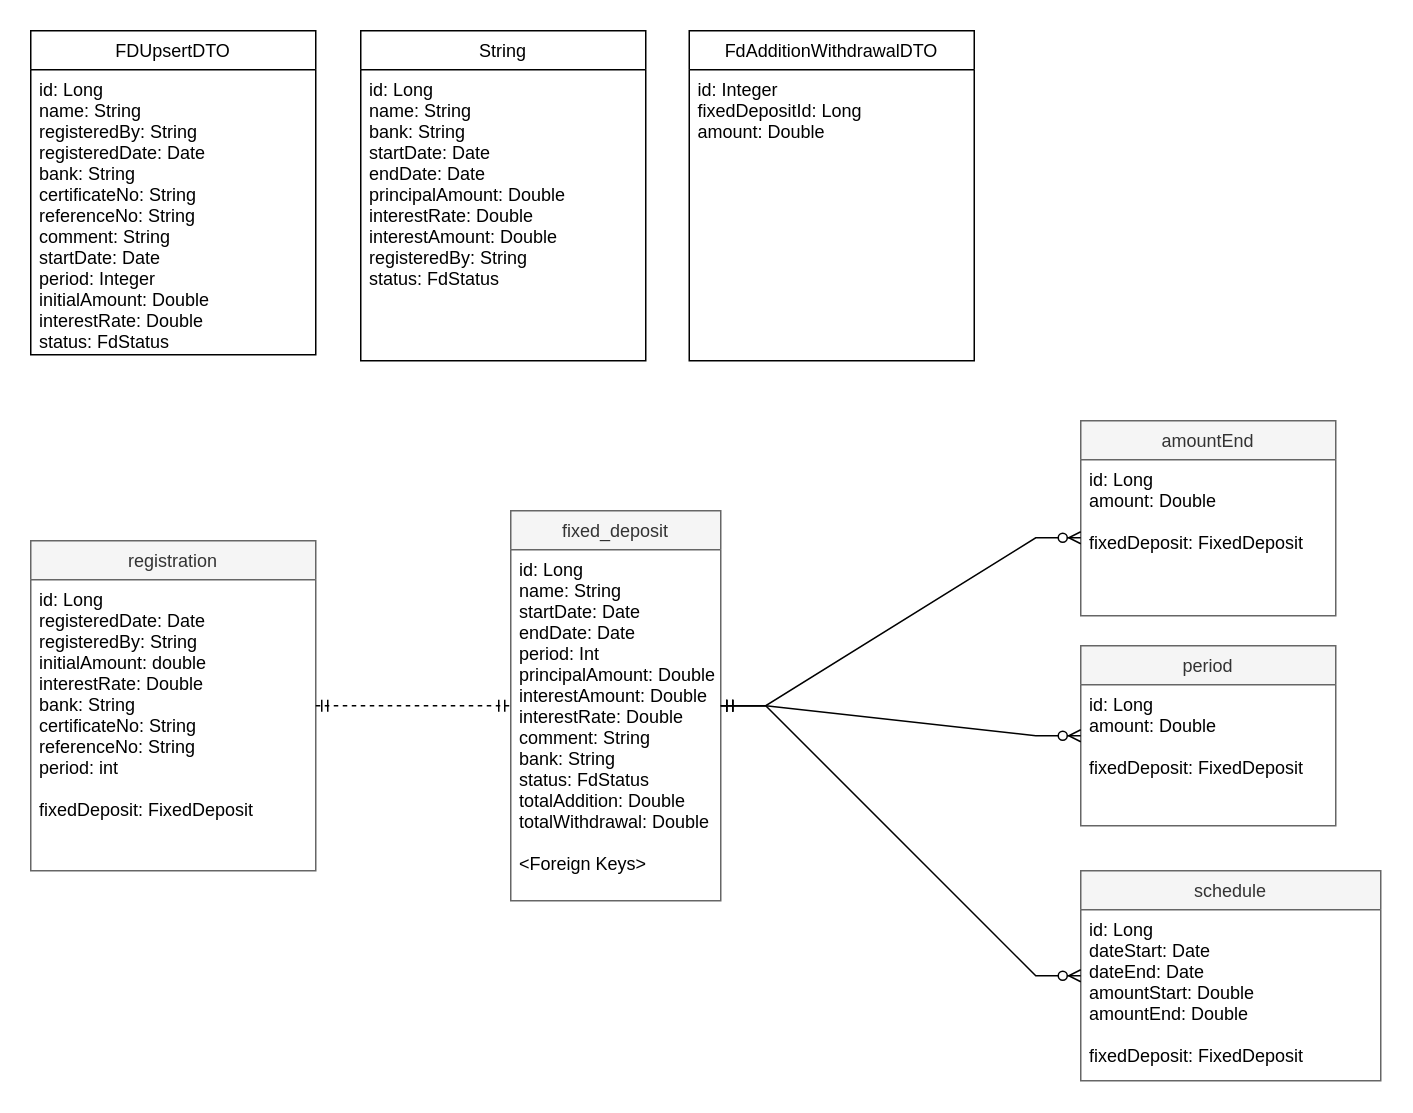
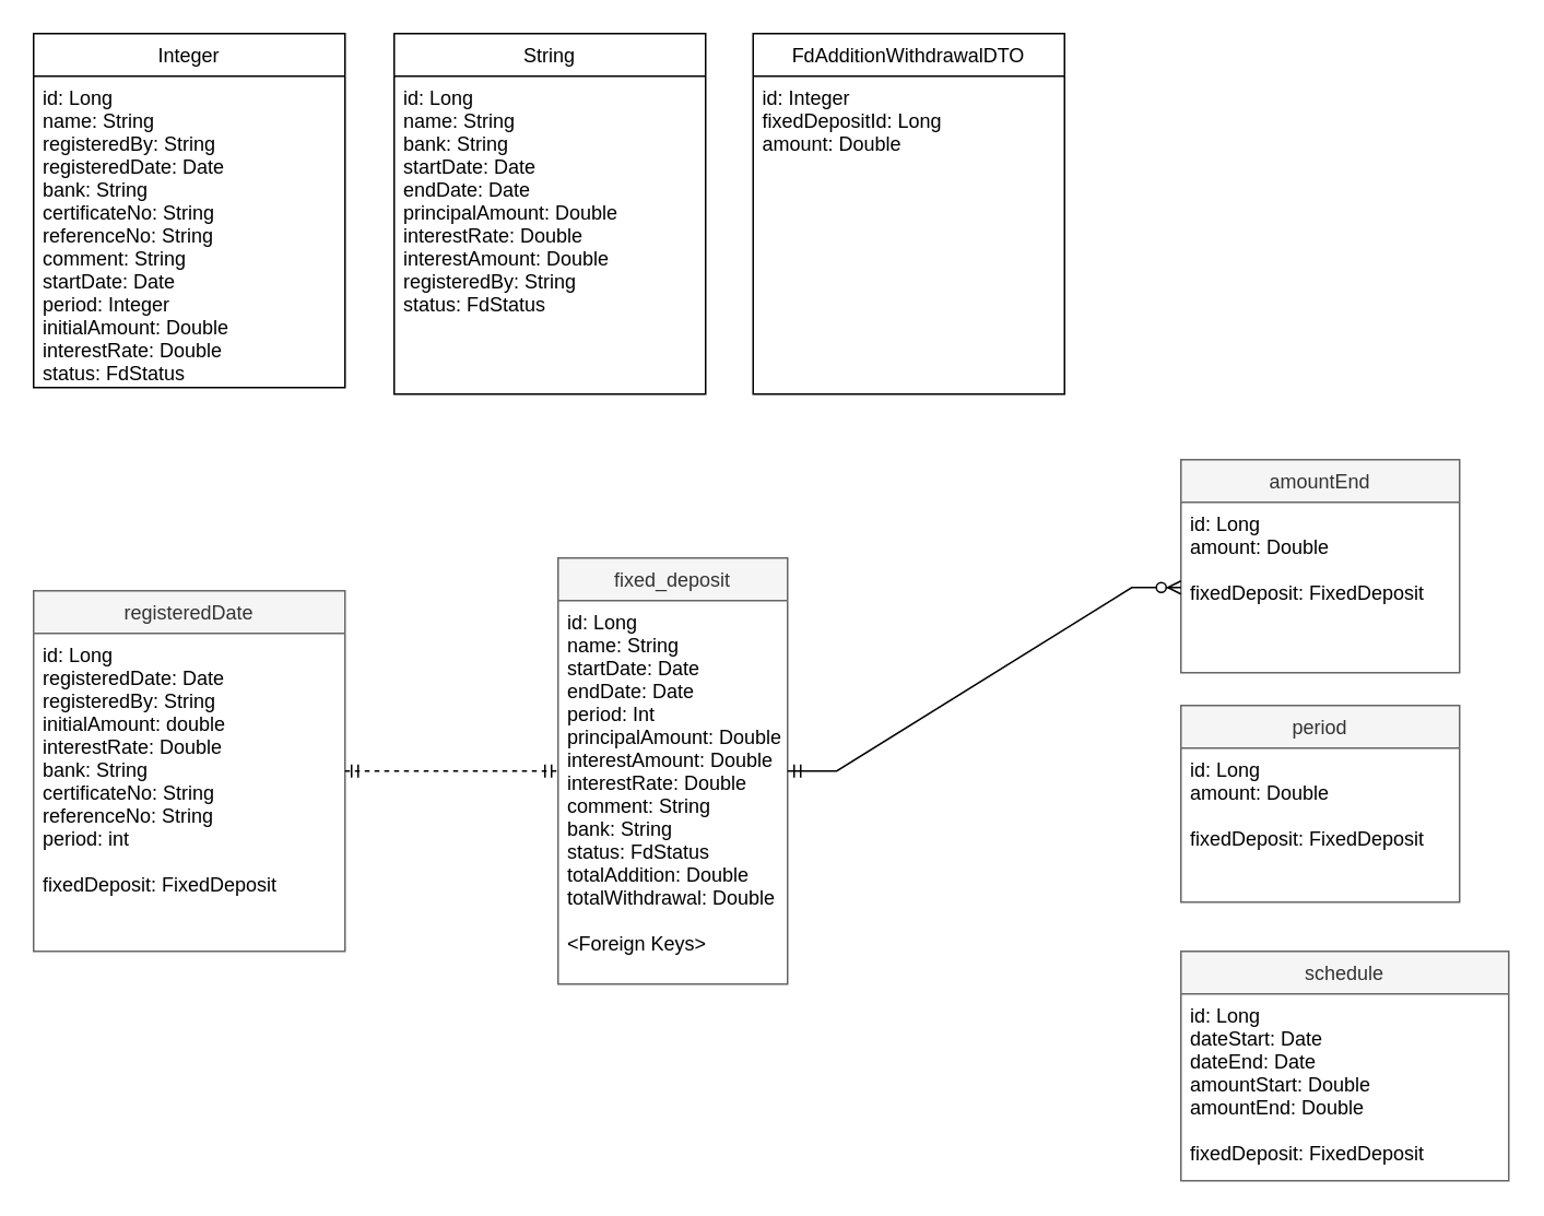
  <mxCell id="0" />
  <mxCell id="1" parent="0" />
  <mxCell id="2" value="fixed_deposit" style="swimlane;fontStyle=0;childLayout=stackLayout;horizontal=1;startSize=26;fillColor=#f5f5f5;horizontalStack=0;resizeParent=1;resizeParentMax=0;resizeLast=0;collapsible=1;marginBottom=0;fontColor=#333333;strokeColor=#666666;" parent="1" vertex="1"><mxGeometry x="340" y="340" width="140" height="260" as="geometry" /></mxCell>
  <mxCell id="3" value="id: Long&#10;name: String&#10;startDate: Date&#10;endDate: Date&#10;period: Int&#10;principalAmount: Double&#10;interestAmount: Double&#10;interestRate: Double&#10;comment: String&#10;bank: String&#10;status: FdStatus&#10;totalAddition: Double&#10;totalWithdrawal: Double&#10;&#10;&lt;Foreign Keys&gt;" style="text;strokeColor=none;fillColor=none;align=left;verticalAlign=top;spacingLeft=4;spacingRight=4;overflow=hidden;rotatable=0;points=[[0,0.5],[1,0.5]];portConstraint=eastwest;" parent="2" vertex="1"><mxGeometry y="26" width="140" height="234" as="geometry" /></mxCell>
  <mxCell id="4" value="schedule" style="swimlane;fontStyle=0;childLayout=stackLayout;horizontal=1;startSize=26;fillColor=#f5f5f5;horizontalStack=0;resizeParent=1;resizeParentMax=0;resizeLast=0;collapsible=1;marginBottom=0;fontColor=#333333;strokeColor=#666666;" parent="1" vertex="1"><mxGeometry x="720" y="580" width="200" height="140" as="geometry" /></mxCell>
  <mxCell id="5" value="id: Long&#10;dateStart: Date&#10;dateEnd: Date&#10;amountStart: Double&#10;amountEnd: Double&#10;&#10;fixedDeposit: FixedDeposit&#10;" style="text;strokeColor=none;fillColor=none;align=left;verticalAlign=top;spacingLeft=4;spacingRight=4;overflow=hidden;rotatable=0;points=[[0,0.5],[1,0.5]];portConstraint=eastwest;" parent="4" vertex="1"><mxGeometry y="26" width="200" height="114" as="geometry" /></mxCell>
  <mxCell id="6" value="amountEnd" style="swimlane;fontStyle=0;childLayout=stackLayout;horizontal=1;startSize=26;fillColor=#f5f5f5;horizontalStack=0;resizeParent=1;resizeParentMax=0;resizeLast=0;collapsible=1;marginBottom=0;fontColor=#333333;strokeColor=#666666;" parent="1" vertex="1"><mxGeometry x="720" y="280" width="170" height="130" as="geometry" /></mxCell>
  <mxCell id="7" value="id: Long&#10;amount: Double&#10;&#10;fixedDeposit: FixedDeposit" style="text;strokeColor=none;fillColor=none;align=left;verticalAlign=top;spacingLeft=4;spacingRight=4;overflow=hidden;rotatable=0;points=[[0,0.5],[1,0.5]];portConstraint=eastwest;" parent="6" vertex="1"><mxGeometry y="26" width="170" height="104" as="geometry" /></mxCell>
  <mxCell id="8" value="period" style="swimlane;fontStyle=0;childLayout=stackLayout;horizontal=1;startSize=26;fillColor=#f5f5f5;horizontalStack=0;resizeParent=1;resizeParentMax=0;resizeLast=0;collapsible=1;marginBottom=0;fontColor=#333333;strokeColor=#666666;shadow=0;glass=0;" parent="1" vertex="1"><mxGeometry x="720" y="430" width="170" height="120" as="geometry" /></mxCell>
  <mxCell id="9" value="id: Long&#10;amount: Double&#10;&#10;fixedDeposit: FixedDeposit" style="text;strokeColor=none;fillColor=none;align=left;verticalAlign=top;spacingLeft=4;spacingRight=4;overflow=hidden;rotatable=0;points=[[0,0.5],[1,0.5]];portConstraint=eastwest;" parent="8" vertex="1"><mxGeometry y="26" width="170" height="94" as="geometry" /></mxCell>
- <mxCell id="10" value="registration" style="swimlane;fontStyle=0;childLayout=stackLayout;horizontal=1;startSize=26;fillColor=#f5f5f5;horizontalStack=0;resizeParent=1;resizeParentMax=0;resizeLast=0;collapsible=1;marginBottom=0;fontColor=#333333;strokeColor=#666666;" parent="1" vertex="1"><mxGeometry x="20" y="360" width="190" height="220" as="geometry" /></mxCell>
+ <mxCell id="10" value="registeredDate" style="swimlane;fontStyle=0;childLayout=stackLayout;horizontal=1;startSize=26;fillColor=#f5f5f5;horizontalStack=0;resizeParent=1;resizeParentMax=0;resizeLast=0;collapsible=1;marginBottom=0;fontColor=#333333;strokeColor=#666666;" parent="1" vertex="1"><mxGeometry x="20" y="360" width="190" height="220" as="geometry" /></mxCell>
  <mxCell id="11" value="id: Long&#10;registeredDate: Date&#10;registeredBy: String&#10;initialAmount: double&#10;interestRate: Double&#10;bank: String&#10;certificateNo: String&#10;referenceNo: String&#10;period: int&#10;&#10;fixedDeposit: FixedDeposit" style="text;strokeColor=none;fillColor=none;align=left;verticalAlign=top;spacingLeft=4;spacingRight=4;overflow=hidden;rotatable=0;points=[[0,0.5],[1,0.5]];portConstraint=eastwest;" parent="10" vertex="1"><mxGeometry y="26" width="190" height="194" as="geometry" /></mxCell>
  <mxCell id="12" value="" style="edgeStyle=entityRelationEdgeStyle;fontSize=12;html=1;endArrow=ERmandOne;startArrow=ERmandOne;rounded=0;dashed=1;" parent="1" source="10" target="2" edge="1"><mxGeometry width="100" height="100" relative="1" as="geometry"><mxPoint x="220" y="530" as="sourcePoint" /><mxPoint x="320" y="430" as="targetPoint" /></mxGeometry></mxCell>
- <mxCell id="13" value="" style="edgeStyle=entityRelationEdgeStyle;fontSize=12;html=1;endArrow=ERzeroToMany;startArrow=ERmandOne;rounded=0;" parent="1" source="2" target="4" edge="1"><mxGeometry width="100" height="100" relative="1" as="geometry"><mxPoint x="460" y="478" as="sourcePoint" /><mxPoint x="580" y="498" as="targetPoint" /></mxGeometry></mxCell>
- <mxCell id="14" value="" style="edgeStyle=entityRelationEdgeStyle;fontSize=12;html=1;endArrow=ERzeroToMany;startArrow=ERmandOne;rounded=0;" parent="1" source="2" target="8" edge="1"><mxGeometry width="100" height="100" relative="1" as="geometry"><mxPoint x="520" y="310" as="sourcePoint" /><mxPoint x="640" y="330" as="targetPoint" /></mxGeometry></mxCell>
- <mxCell id="15" value="FDUpsertDTO" style="swimlane;fontStyle=0;childLayout=stackLayout;horizontal=1;startSize=26;fillColor=none;horizontalStack=0;resizeParent=1;resizeParentMax=0;resizeLast=0;collapsible=1;marginBottom=0;" parent="1" vertex="1"><mxGeometry x="20" y="20" width="190" height="216" as="geometry" /></mxCell>
+ <mxCell id="15" value="Integer" style="swimlane;fontStyle=0;childLayout=stackLayout;horizontal=1;startSize=26;fillColor=none;horizontalStack=0;resizeParent=1;resizeParentMax=0;resizeLast=0;collapsible=1;marginBottom=0;" parent="1" vertex="1"><mxGeometry x="20" y="20" width="190" height="216" as="geometry" /></mxCell>
  <mxCell id="16" value="id: Long&#10;name: String&#10;registeredBy: String&#10;registeredDate: Date&#10;bank: String&#10;certificateNo: String&#10;referenceNo: String&#10;comment: String&#10;startDate: Date&#10;period: Integer&#10;initialAmount: Double&#10;interestRate: Double&#10;status: FdStatus" style="text;strokeColor=none;fillColor=none;align=left;verticalAlign=top;spacingLeft=4;spacingRight=4;overflow=hidden;rotatable=0;points=[[0,0.5],[1,0.5]];portConstraint=eastwest;" parent="15" vertex="1"><mxGeometry y="26" width="190" height="190" as="geometry" /></mxCell>
  <mxCell id="17" value="String" style="swimlane;fontStyle=0;childLayout=stackLayout;horizontal=1;startSize=26;fillColor=none;horizontalStack=0;resizeParent=1;resizeParentMax=0;resizeLast=0;collapsible=1;marginBottom=0;" parent="1" vertex="1"><mxGeometry x="240" y="20" width="190" height="220" as="geometry" /></mxCell>
  <mxCell id="18" value="id: Long&#10;name: String&#10;bank: String&#10;startDate: Date&#10;endDate: Date&#10;principalAmount: Double&#10;interestRate: Double&#10;interestAmount: Double&#10;registeredBy: String&#10;status: FdStatus" style="text;strokeColor=none;fillColor=none;align=left;verticalAlign=top;spacingLeft=4;spacingRight=4;overflow=hidden;rotatable=0;points=[[0,0.5],[1,0.5]];portConstraint=eastwest;" parent="17" vertex="1"><mxGeometry y="26" width="190" height="194" as="geometry" /></mxCell>
  <mxCell id="19" value="" style="edgeStyle=entityRelationEdgeStyle;fontSize=12;html=1;endArrow=ERzeroToMany;startArrow=ERmandOne;rounded=0;" parent="1" source="2" target="7" edge="1"><mxGeometry width="100" height="100" relative="1" as="geometry"><mxPoint x="490" y="480" as="sourcePoint" /><mxPoint x="730" y="500" as="targetPoint" /></mxGeometry></mxCell>
  <mxCell id="20" value="FdAdditionWithdrawalDTO" style="swimlane;fontStyle=0;childLayout=stackLayout;horizontal=1;startSize=26;fillColor=none;horizontalStack=0;resizeParent=1;resizeParentMax=0;resizeLast=0;collapsible=1;marginBottom=0;" parent="1" vertex="1"><mxGeometry x="459" y="20" width="190" height="220" as="geometry" /></mxCell>
  <mxCell id="21" value="id: Integer&#10;fixedDepositId: Long&#10;amount: Double" style="text;strokeColor=none;fillColor=none;align=left;verticalAlign=top;spacingLeft=4;spacingRight=4;overflow=hidden;rotatable=0;points=[[0,0.5],[1,0.5]];portConstraint=eastwest;" parent="20" vertex="1"><mxGeometry y="26" width="190" height="194" as="geometry" /></mxCell>
